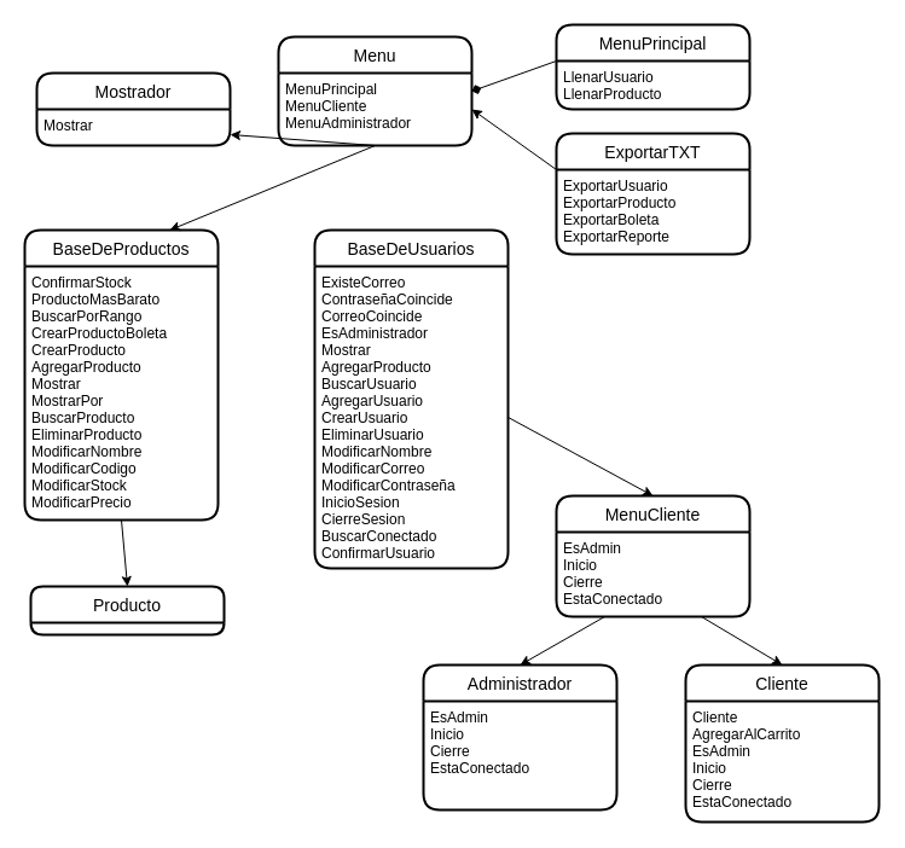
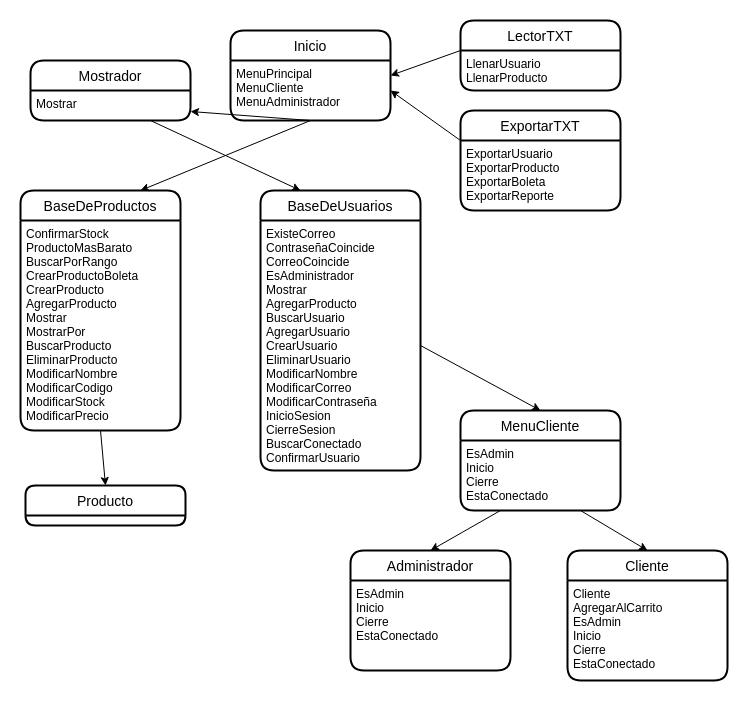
  <mxCell id="0" />
  <mxCell id="1" parent="0" />
  <mxCell id="2" value="Administrador" style="swimlane;childLayout=stackLayout;horizontal=1;startSize=30;horizontalStack=0;rounded=1;fontSize=14;fontStyle=0;strokeWidth=2;resizeParent=0;resizeLast=1;shadow=0;dashed=0;align=center;" vertex="1" parent="1"><mxGeometry x="350" y="550" width="160" height="120" as="geometry" /></mxCell>
  <mxCell id="3" value="EsAdmin&#10;Inicio&#10;Cierre&#10;EstaConectado" style="align=left;strokeColor=none;fillColor=none;spacingLeft=4;fontSize=12;verticalAlign=top;resizable=0;rotatable=0;part=1;" vertex="1" parent="2"><mxGeometry y="30" width="160" height="90" as="geometry" /></mxCell>
  <mxCell id="4" value="BaseDeProductos" style="swimlane;childLayout=stackLayout;horizontal=1;startSize=30;horizontalStack=0;rounded=1;fontSize=14;fontStyle=0;strokeWidth=2;resizeParent=0;resizeLast=1;shadow=0;dashed=0;align=center;" vertex="1" parent="1"><mxGeometry x="20" y="190" width="160" height="240" as="geometry" /></mxCell>
  <mxCell id="5" value="ConfirmarStock&#10;ProductoMasBarato&#10;BuscarPorRango&#10;CrearProductoBoleta&#10;CrearProducto&#10;AgregarProducto&#10;Mostrar&#10;MostrarPor&#10;BuscarProducto&#10;EliminarProducto&#10;ModificarNombre&#10;ModificarCodigo&#10;ModificarStock&#10;ModificarPrecio" style="align=left;strokeColor=none;fillColor=none;spacingLeft=4;fontSize=12;verticalAlign=top;resizable=0;rotatable=0;part=1;" vertex="1" parent="4"><mxGeometry y="30" width="160" height="210" as="geometry" /></mxCell>
  <mxCell id="6" value="BaseDeUsuarios" style="swimlane;childLayout=stackLayout;horizontal=1;startSize=30;horizontalStack=0;rounded=1;fontSize=14;fontStyle=0;strokeWidth=2;resizeParent=0;resizeLast=1;shadow=0;dashed=0;align=center;" vertex="1" parent="1"><mxGeometry x="260" y="190" width="160" height="280" as="geometry" /></mxCell>
  <mxCell id="7" value="ExisteCorreo&#10;ContraseñaCoincide&#10;CorreoCoincide&#10;EsAdministrador&#10;Mostrar&#10;AgregarProducto&#10;BuscarUsuario&#10;AgregarUsuario&#10;CrearUsuario&#10;EliminarUsuario&#10;ModificarNombre&#10;ModificarCorreo&#10;ModificarContraseña&#10;InicioSesion&#10;CierreSesion&#10;BuscarConectado&#10;ConfirmarUsuario" style="align=left;strokeColor=none;fillColor=none;spacingLeft=4;fontSize=12;verticalAlign=top;resizable=0;rotatable=0;part=1;" vertex="1" parent="6"><mxGeometry y="30" width="160" height="250" as="geometry" /></mxCell>
  <mxCell id="8" value="Cliente" style="swimlane;childLayout=stackLayout;horizontal=1;startSize=30;horizontalStack=0;rounded=1;fontSize=14;fontStyle=0;strokeWidth=2;resizeParent=0;resizeLast=1;shadow=0;dashed=0;align=center;" vertex="1" parent="1"><mxGeometry x="567" y="550" width="160" height="130" as="geometry" /></mxCell>
  <mxCell id="9" value="Cliente&#10;AgregarAlCarrito&#10;EsAdmin&#10;Inicio&#10;Cierre&#10;EstaConectado" style="align=left;strokeColor=none;fillColor=none;spacingLeft=4;fontSize=12;verticalAlign=top;resizable=0;rotatable=0;part=1;" vertex="1" parent="8"><mxGeometry y="30" width="160" height="100" as="geometry" /></mxCell>
  <mxCell id="10" value="ExportarTXT" style="swimlane;childLayout=stackLayout;horizontal=1;startSize=30;horizontalStack=0;rounded=1;fontSize=14;fontStyle=0;strokeWidth=2;resizeParent=0;resizeLast=1;shadow=0;dashed=0;align=center;" vertex="1" parent="1"><mxGeometry x="460" width="160" height="100" as="geometry" y="110" /></mxCell>
  <mxCell id="11" value="ExportarUsuario&#10;ExportarProducto&#10;ExportarBoleta&#10;ExportarReporte" style="align=left;strokeColor=none;fillColor=none;spacingLeft=4;fontSize=12;verticalAlign=top;resizable=0;rotatable=0;part=1;" vertex="1" parent="10"><mxGeometry y="30" width="160" height="70" as="geometry" /></mxCell>
- <mxCell id="12" value="MenuPrincipal" style="swimlane;childLayout=stackLayout;horizontal=1;startSize=30;horizontalStack=0;rounded=1;fontSize=14;fontStyle=0;strokeWidth=2;resizeParent=0;resizeLast=1;shadow=0;dashed=0;align=center;" vertex="1" parent="1"><mxGeometry x="460" y="20" width="160" height="70" as="geometry" /></mxCell>
+ <mxCell id="12" value="LectorTXT" style="swimlane;childLayout=stackLayout;horizontal=1;startSize=30;horizontalStack=0;rounded=1;fontSize=14;fontStyle=0;strokeWidth=2;resizeParent=0;resizeLast=1;shadow=0;dashed=0;align=center;" vertex="1" parent="1"><mxGeometry x="460" y="20" width="160" height="70" as="geometry" /></mxCell>
  <mxCell id="13" value="LlenarUsuario&#10;LlenarProducto" style="align=left;strokeColor=none;fillColor=none;spacingLeft=4;fontSize=12;verticalAlign=top;resizable=0;rotatable=0;part=1;" vertex="1" parent="12"><mxGeometry y="30" width="160" height="40" as="geometry" /></mxCell>
- <mxCell id="14" value="Menu" style="swimlane;childLayout=stackLayout;horizontal=1;startSize=30;horizontalStack=0;rounded=1;fontSize=14;fontStyle=0;strokeWidth=2;resizeParent=0;resizeLast=1;shadow=0;dashed=0;align=center;" vertex="1" parent="1"><mxGeometry x="230" y="30" width="160" height="90" as="geometry" /></mxCell>
+ <mxCell id="14" value="Inicio" style="swimlane;childLayout=stackLayout;horizontal=1;startSize=30;horizontalStack=0;rounded=1;fontSize=14;fontStyle=0;strokeWidth=2;resizeParent=0;resizeLast=1;shadow=0;dashed=0;align=center;" vertex="1" parent="1"><mxGeometry x="230" y="30" width="160" height="90" as="geometry" /></mxCell>
  <mxCell id="15" value="MenuPrincipal&#10;MenuCliente&#10;MenuAdministrador" style="align=left;strokeColor=none;fillColor=none;spacingLeft=4;fontSize=12;verticalAlign=top;resizable=0;rotatable=0;part=1;" vertex="1" parent="14"><mxGeometry y="30" width="160" height="60" as="geometry" /></mxCell>
  <mxCell id="16" value="Mostrador" style="swimlane;childLayout=stackLayout;horizontal=1;startSize=30;horizontalStack=0;rounded=1;fontSize=14;fontStyle=0;strokeWidth=2;resizeParent=0;resizeLast=1;shadow=0;dashed=0;align=center;" vertex="1" parent="1"><mxGeometry x="30" y="60" width="160" height="60" as="geometry" /></mxCell>
  <mxCell id="17" value="Mostrar" style="align=left;strokeColor=none;fillColor=none;spacingLeft=4;fontSize=12;verticalAlign=top;resizable=0;rotatable=0;part=1;" vertex="1" parent="16"><mxGeometry y="30" width="160" height="30" as="geometry" /></mxCell>
  <mxCell id="18" value="Producto" style="swimlane;childLayout=stackLayout;horizontal=1;startSize=30;horizontalStack=0;rounded=1;fontSize=14;fontStyle=0;strokeWidth=2;resizeParent=0;resizeLast=1;shadow=0;dashed=0;align=center;" vertex="1" parent="1"><mxGeometry x="25" y="485" width="160" height="40" as="geometry" /></mxCell>
  <mxCell id="19" value="MenuCliente" style="swimlane;childLayout=stackLayout;horizontal=1;startSize=30;horizontalStack=0;rounded=1;fontSize=14;fontStyle=0;strokeWidth=2;resizeParent=0;resizeLast=1;shadow=0;dashed=0;align=center;" vertex="1" parent="1"><mxGeometry x="460" y="410" width="160" height="100" as="geometry" /></mxCell>
  <mxCell id="20" value="EsAdmin&#10;Inicio&#10;Cierre&#10;EstaConectado" style="align=left;strokeColor=none;fillColor=none;spacingLeft=4;fontSize=12;verticalAlign=top;resizable=0;rotatable=0;part=1;" vertex="1" parent="19"><mxGeometry y="30" width="160" height="70" as="geometry" /></mxCell>
  <mxCell id="21" value="" style="endArrow=classic;html=1;rounded=0;exitX=0.5;exitY=1;exitDx=0;exitDy=0;" edge="1" parent="1" source="15" target="17"><mxGeometry width="50" height="50" relative="1" as="geometry"><mxPoint x="300" y="130" as="sourcePoint" /><mxPoint x="380" y="300" as="targetPoint" /></mxGeometry></mxCell>
  <mxCell id="22" value="" style="endArrow=classic;html=1;rounded=0;entryX=0.75;entryY=0;entryDx=0;entryDy=0;" edge="1" parent="1" target="4"><mxGeometry width="50" height="50" relative="1" as="geometry"><mxPoint x="310" y="120" as="sourcePoint" /><mxPoint x="380" y="300" as="targetPoint" /></mxGeometry></mxCell>
- <mxCell id="24" value="" style="endArrow=diamond;html=1;rounded=0;exitX=0;exitY=0;exitDx=0;exitDy=0;entryX=1;entryY=0.25;entryDx=0;entryDy=0;" edge="1" parent="1" source="13" target="15"><mxGeometry width="50" height="50" relative="1" as="geometry"><mxPoint x="420" y="40" as="sourcePoint" /><mxPoint x="470" y="-10" as="targetPoint" /></mxGeometry></mxCell>
+ <mxCell id="23" value="" style="endArrow=classic;html=1;rounded=0;exitX=0.75;exitY=1;exitDx=0;exitDy=0;entryX=0.25;entryY=0;entryDx=0;entryDy=0;" edge="1" parent="1" source="17" target="6"><mxGeometry width="50" height="50" relative="1" as="geometry"><mxPoint x="130" y="170" as="sourcePoint" /><mxPoint x="180" y="120" as="targetPoint" /></mxGeometry></mxCell>
+ <mxCell id="24" value="" style="endArrow=classic;html=1;rounded=0;exitX=0;exitY=0;exitDx=0;exitDy=0;entryX=1;entryY=0.25;entryDx=0;entryDy=0;" edge="1" parent="1" source="13" target="15"><mxGeometry width="50" height="50" relative="1" as="geometry"><mxPoint x="420" y="40" as="sourcePoint" /><mxPoint x="470" y="-10" as="targetPoint" /></mxGeometry></mxCell>
  <mxCell id="25" value="" style="endArrow=classic;html=1;rounded=0;exitX=0;exitY=0;exitDx=0;exitDy=0;entryX=1;entryY=0.5;entryDx=0;entryDy=0;" edge="1" parent="1" source="11" target="15"><mxGeometry width="50" height="50" relative="1" as="geometry"><mxPoint x="-140" y="260" as="sourcePoint" /><mxPoint x="-90" y="210" as="targetPoint" /></mxGeometry></mxCell>
  <mxCell id="26" value="" style="endArrow=classic;html=1;rounded=0;exitX=0.5;exitY=1;exitDx=0;exitDy=0;entryX=0.5;entryY=0;entryDx=0;entryDy=0;" edge="1" parent="1" source="5" target="18"><mxGeometry width="50" height="50" relative="1" as="geometry"><mxPoint x="-230" y="440" as="sourcePoint" /><mxPoint x="-180" y="390" as="targetPoint" /></mxGeometry></mxCell>
  <mxCell id="27" value="" style="endArrow=classic;html=1;rounded=0;exitX=1;exitY=0.5;exitDx=0;exitDy=0;entryX=0.5;entryY=0;entryDx=0;entryDy=0;" edge="1" parent="1" source="7" target="19"><mxGeometry width="50" height="50" relative="1" as="geometry"><mxPoint x="530" y="380" as="sourcePoint" /><mxPoint x="580" y="330" as="targetPoint" /></mxGeometry></mxCell>
  <mxCell id="28" value="" style="endArrow=classic;html=1;rounded=0;exitX=0.25;exitY=1;exitDx=0;exitDy=0;entryX=0.5;entryY=0;entryDx=0;entryDy=0;" edge="1" parent="1" source="20" target="2"><mxGeometry width="50" height="50" relative="1" as="geometry"><mxPoint x="130" y="690" as="sourcePoint" /><mxPoint x="180" y="640" as="targetPoint" /></mxGeometry></mxCell>
  <mxCell id="29" value="" style="endArrow=classic;html=1;rounded=0;exitX=0.75;exitY=1;exitDx=0;exitDy=0;entryX=0.5;entryY=0;entryDx=0;entryDy=0;" edge="1" parent="1" source="20" target="8"><mxGeometry width="50" height="50" relative="1" as="geometry"><mxPoint x="550" y="590" as="sourcePoint" /><mxPoint x="600" y="540" as="targetPoint" /></mxGeometry></mxCell>
